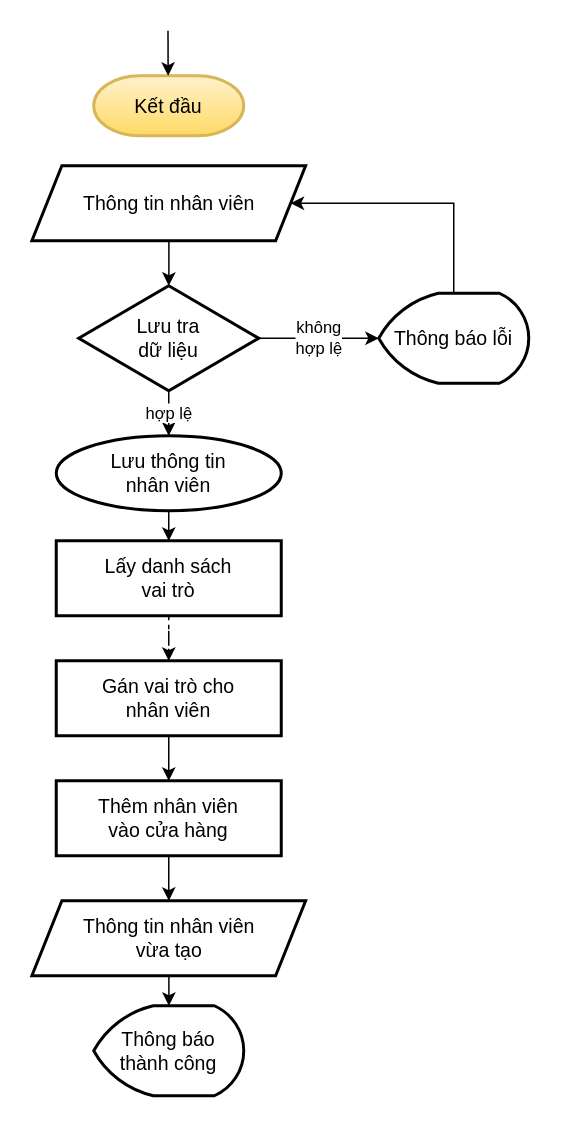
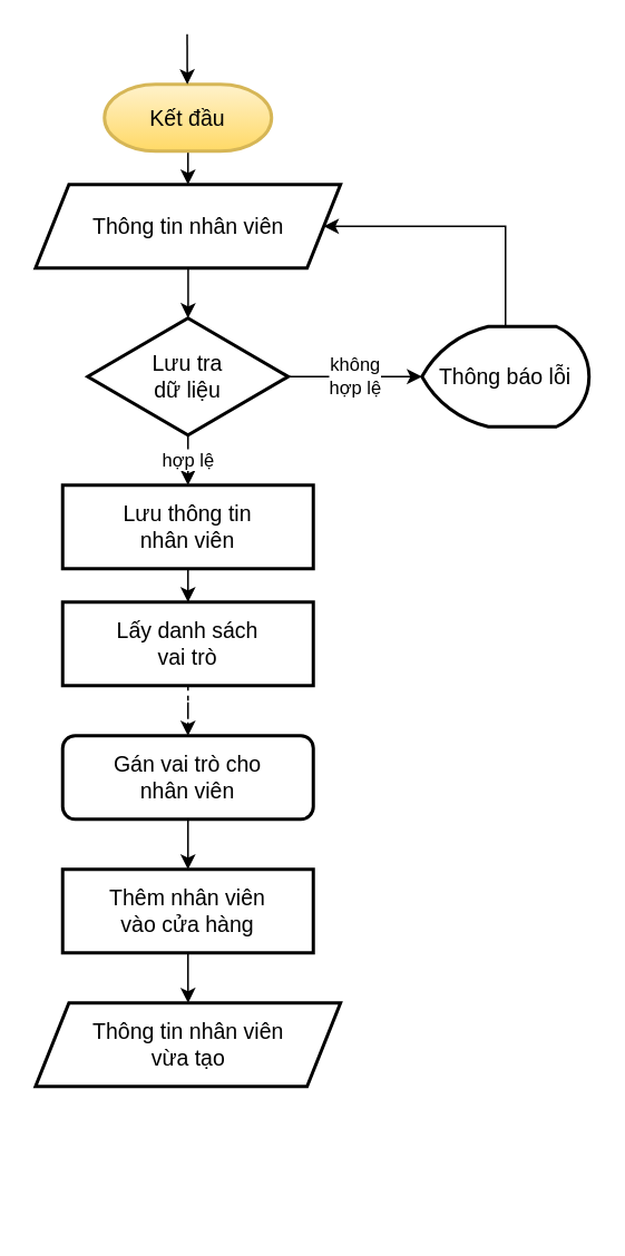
  <mxCell id="0" />
  <mxCell id="1" parent="0" />
+ <mxCell id="2" style="edgeStyle=orthogonalEdgeStyle;rounded=0;orthogonalLoop=1;jettySize=auto;html=1;" parent="1" source="3" target="5" edge="1"><mxGeometry relative="1" as="geometry" /></mxCell>
  <mxCell id="3" value="Kết đầu" style="strokeWidth=2;html=1;shape=mxgraph.flowchart.terminator;whiteSpace=wrap;labelBorderColor=none;fontSize=13;fontStyle=0;fillColor=#fff2cc;strokeColor=#d6b656;gradientColor=#ffd966;" parent="1" vertex="1"><mxGeometry x="62" y="50" width="100" height="40" as="geometry" /></mxCell>
  <mxCell id="4" style="edgeStyle=orthogonalEdgeStyle;rounded=0;orthogonalLoop=1;jettySize=auto;html=1;entryX=0.5;entryY=0;entryDx=0;entryDy=0;" parent="1" source="5" target="8" edge="1"><mxGeometry relative="1" as="geometry"><mxPoint x="112" y="190" as="targetPoint" /></mxGeometry></mxCell>
  <mxCell id="5" value="Thông tin nhân viên" style="shape=parallelogram;perimeter=parallelogramPerimeter;whiteSpace=wrap;html=1;fixedSize=1;strokeWidth=2;labelBorderColor=none;fontSize=13;fontStyle=0" parent="1" vertex="1"><mxGeometry x="20.75" y="110" width="182.5" height="50" as="geometry" /></mxCell>
  <mxCell id="6" value="hợp lệ" style="edgeStyle=orthogonalEdgeStyle;rounded=0;orthogonalLoop=1;jettySize=auto;html=1;entryX=0.5;entryY=0;entryDx=0;entryDy=0;" parent="1" source="8" target="16" edge="1"><mxGeometry relative="1" as="geometry"><mxPoint x="112.1" y="370" as="targetPoint" /></mxGeometry></mxCell>
  <mxCell id="7" value="không&lt;br&gt;hợp lệ" style="edgeStyle=orthogonalEdgeStyle;rounded=0;orthogonalLoop=1;jettySize=auto;html=1;" parent="1" source="8" target="10" edge="1"><mxGeometry relative="1" as="geometry"><mxPoint x="322" y="260" as="targetPoint" /><mxPoint as="offset" /></mxGeometry></mxCell>
  <mxCell id="8" value="Lưu tra&lt;br&gt;dữ liệu" style="rhombus;whiteSpace=wrap;html=1;strokeWidth=2;labelBorderColor=none;fontSize=13;fontStyle=0" parent="1" vertex="1"><mxGeometry x="52" y="190" width="120" height="70" as="geometry" /></mxCell>
  <mxCell id="9" style="edgeStyle=orthogonalEdgeStyle;rounded=0;orthogonalLoop=1;jettySize=auto;html=1;entryX=1;entryY=0.5;entryDx=0;entryDy=0;exitX=0.5;exitY=0;exitDx=0;exitDy=0;exitPerimeter=0;" parent="1" source="10" target="5" edge="1"><mxGeometry relative="1" as="geometry"><Array as="points"><mxPoint x="302" y="135" /></Array></mxGeometry></mxCell>
  <mxCell id="10" value="Thông báo lỗi" style="strokeWidth=2;html=1;shape=mxgraph.flowchart.display;whiteSpace=wrap;labelBorderColor=none;fontSize=13;fontStyle=0" parent="1" vertex="1"><mxGeometry x="252" y="195" width="100" height="60" as="geometry" /></mxCell>
  <mxCell id="11" style="edgeStyle=orthogonalEdgeStyle;rounded=0;orthogonalLoop=1;jettySize=auto;html=1;" parent="1" edge="1"><mxGeometry relative="1" as="geometry"><mxPoint x="111.5" y="20" as="sourcePoint" /><mxPoint x="111.6" y="50" as="targetPoint" /></mxGeometry></mxCell>
  <mxCell id="12" style="edgeStyle=orthogonalEdgeStyle;rounded=0;orthogonalLoop=1;jettySize=auto;html=1;dashed=1;" parent="1" source="13" target="20" edge="1"><mxGeometry relative="1" as="geometry" /></mxCell>
  <mxCell id="13" value="Lấy danh sách&lt;br&gt;vai trò" style="whiteSpace=wrap;html=1;strokeWidth=2;labelBorderColor=none;fontSize=13;fontStyle=0" parent="1" vertex="1"><mxGeometry x="37" y="360" width="150" height="50" as="geometry" /></mxCell>
- <mxCell id="14" value="Thông báo&lt;br&gt;thành công" style="strokeWidth=2;html=1;shape=mxgraph.flowchart.display;whiteSpace=wrap;labelBorderColor=none;fontSize=13;fontStyle=0" parent="1" vertex="1"><mxGeometry x="62" y="670" width="100" height="60" as="geometry" /></mxCell>
  <mxCell id="15" style="edgeStyle=orthogonalEdgeStyle;rounded=0;orthogonalLoop=1;jettySize=auto;html=1;" parent="1" source="16" target="13" edge="1"><mxGeometry relative="1" as="geometry" /></mxCell>
- <mxCell id="16" value="Lưu thông tin&lt;br&gt;nhân viên" style="ellipse;whiteSpace=wrap;html=1;strokeWidth=2;labelBorderColor=none;fontSize=13;fontStyle=0;" parent="1" vertex="1"><mxGeometry x="37" y="290" width="150" height="50" as="geometry" /></mxCell>
- <mxCell id="17" style="edgeStyle=orthogonalEdgeStyle;rounded=0;orthogonalLoop=1;jettySize=auto;html=1;" parent="1" source="18" target="14" edge="1"><mxGeometry relative="1" as="geometry" /></mxCell>
+ <mxCell id="16" value="Lưu thông tin&lt;br&gt;nhân viên" style="whiteSpace=wrap;html=1;strokeWidth=2;labelBorderColor=none;fontSize=13;fontStyle=0" parent="1" vertex="1"><mxGeometry x="37" y="290" width="150" height="50" as="geometry" /></mxCell>
  <mxCell id="18" value="Thông tin nhân viên&lt;br&gt;vừa tạo" style="shape=parallelogram;perimeter=parallelogramPerimeter;whiteSpace=wrap;html=1;fixedSize=1;strokeWidth=2;labelBorderColor=none;fontSize=13;fontStyle=0" parent="1" vertex="1"><mxGeometry x="20.75" y="600" width="182.5" height="50" as="geometry" /></mxCell>
  <mxCell id="19" style="edgeStyle=orthogonalEdgeStyle;rounded=0;orthogonalLoop=1;jettySize=auto;html=1;entryX=0.5;entryY=0;entryDx=0;entryDy=0;" parent="1" source="20" target="22" edge="1"><mxGeometry relative="1" as="geometry" /></mxCell>
- <mxCell id="20" value="Gán vai trò cho&lt;br&gt;nhân viên" style="whiteSpace=wrap;html=1;strokeWidth=2;labelBorderColor=none;fontSize=13;fontStyle=0" parent="1" vertex="1"><mxGeometry x="37" y="440" width="150" height="50" as="geometry" /></mxCell>
+ <mxCell id="20" value="Gán vai trò cho&lt;br&gt;nhân viên" style="whiteSpace=wrap;html=1;strokeWidth=2;labelBorderColor=none;fontSize=13;fontStyle=0;rounded=1;" parent="1" vertex="1"><mxGeometry x="37" y="440" width="150" height="50" as="geometry" /></mxCell>
  <mxCell id="21" style="edgeStyle=orthogonalEdgeStyle;rounded=0;orthogonalLoop=1;jettySize=auto;html=1;" edge="1" parent="1" source="22" target="18"><mxGeometry relative="1" as="geometry" /></mxCell>
  <mxCell id="22" value="Thêm nhân viên&lt;br&gt;vào cửa hàng" style="whiteSpace=wrap;html=1;strokeWidth=2;labelBorderColor=none;fontSize=13;fontStyle=0" vertex="1" parent="1"><mxGeometry x="37" y="520" width="150" height="50" as="geometry" /></mxCell>
